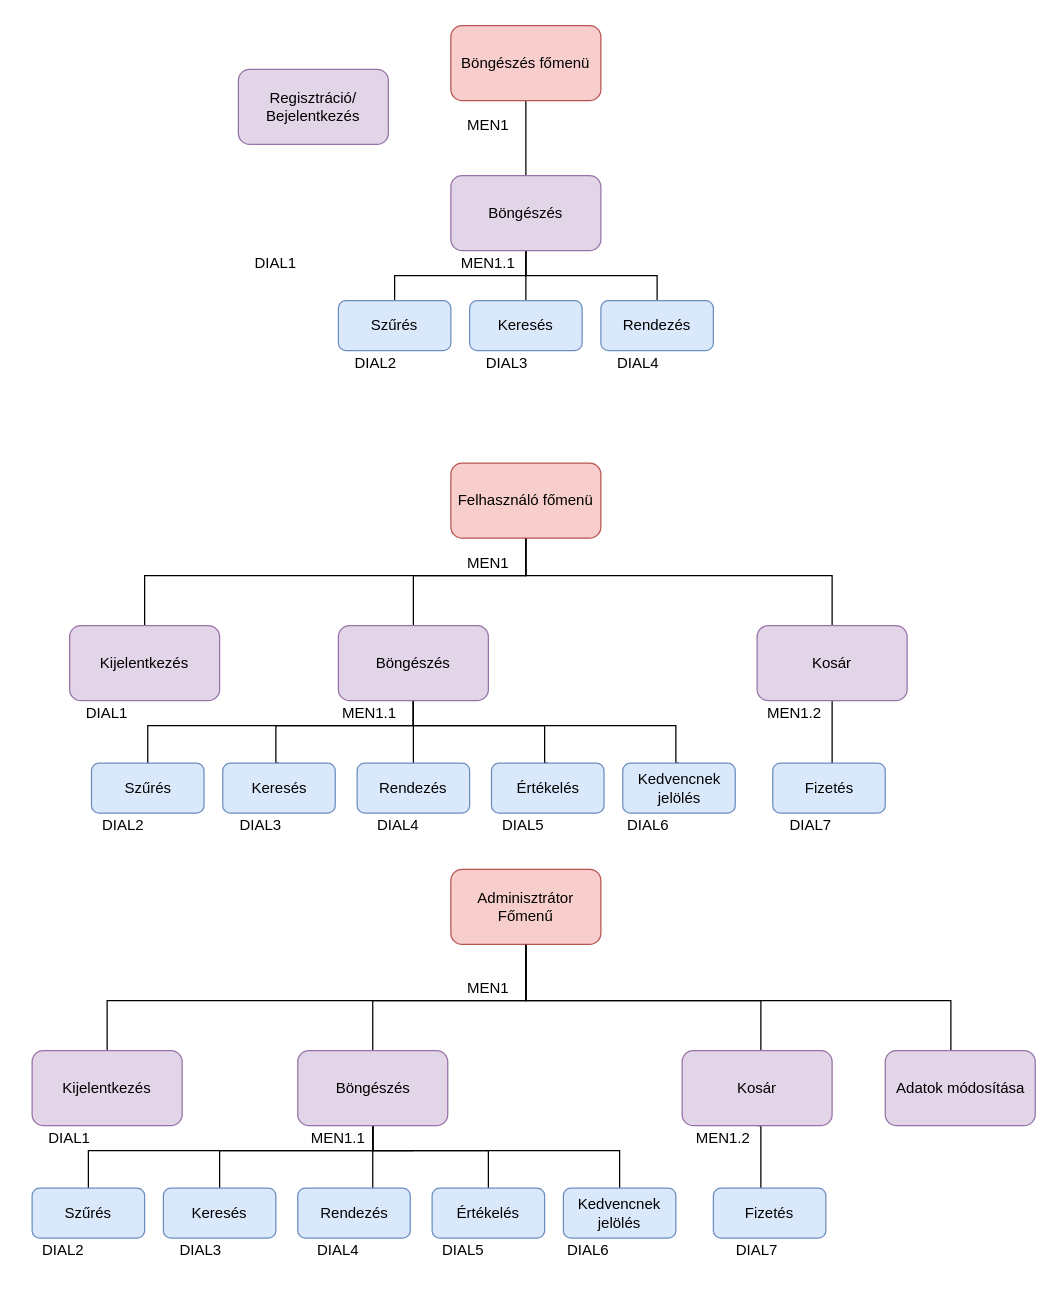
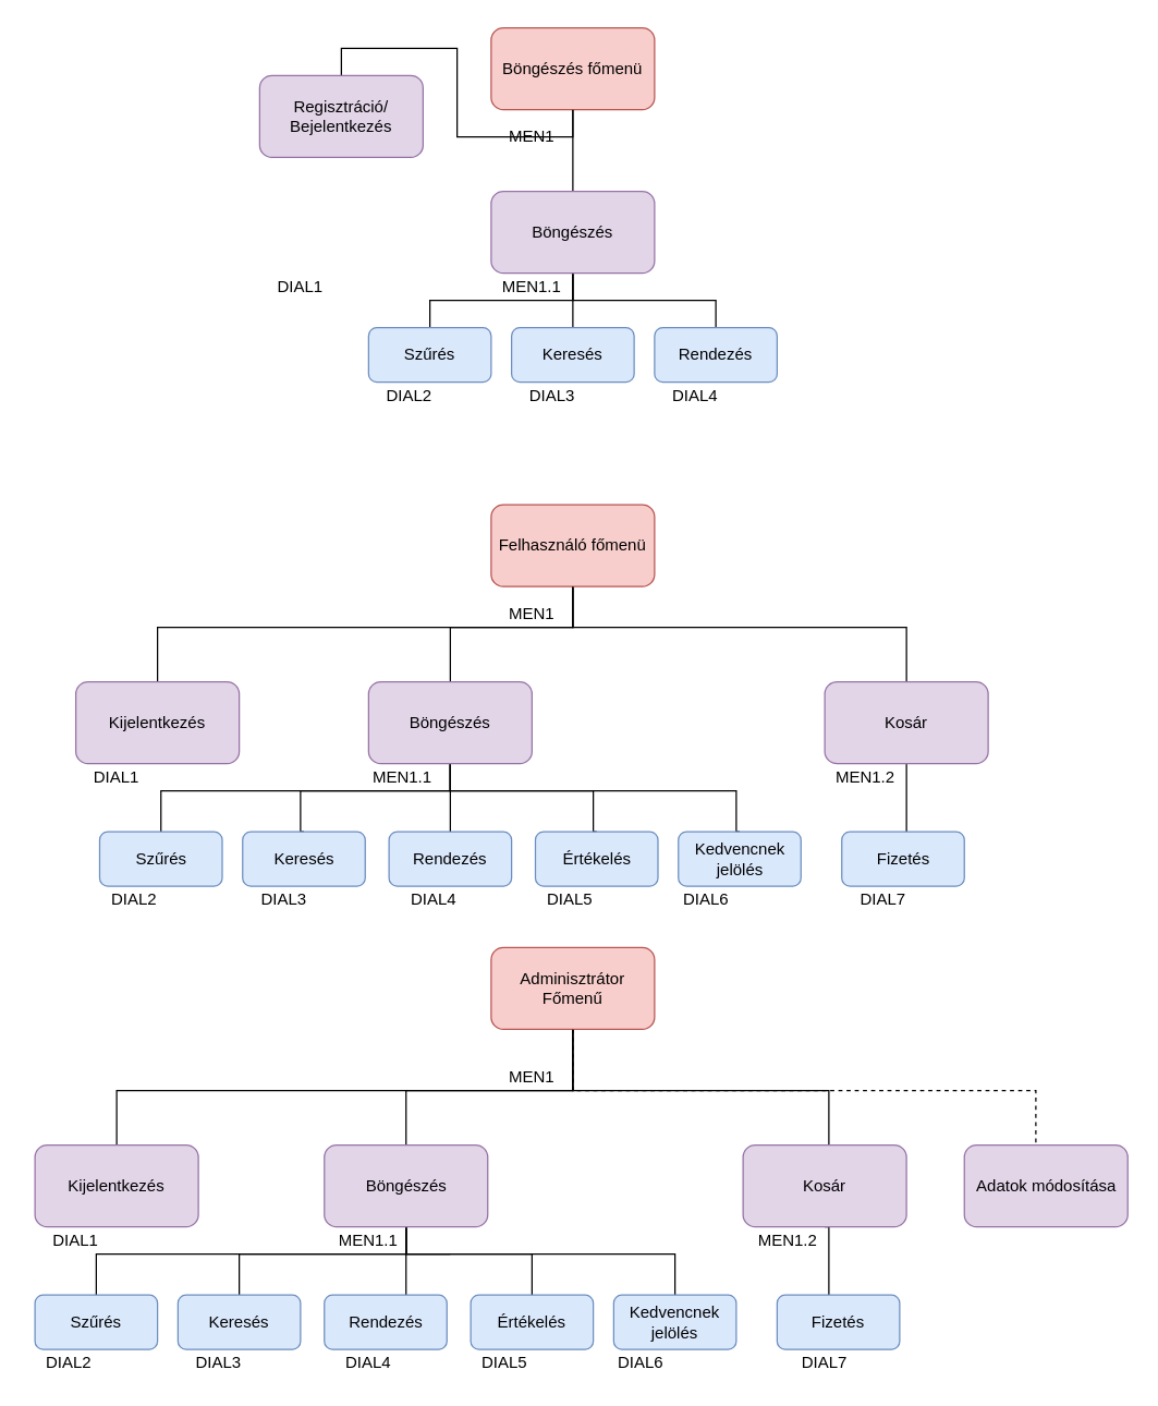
  <mxCell id="0" />
  <mxCell id="1" parent="0" />
  <mxCell id="2" style="edgeStyle=orthogonalEdgeStyle;rounded=0;orthogonalLoop=1;jettySize=auto;html=1;exitX=0.5;exitY=1;exitDx=0;exitDy=0;entryX=0.5;entryY=0;entryDx=0;entryDy=0;endArrow=none;endFill=0;" edge="1" parent="1" source="3" target="9"><mxGeometry relative="1" as="geometry" /></mxCell>
  <mxCell id="3" value="Böngészés főmenü" style="rounded=1;whiteSpace=wrap;html=1;fillColor=#f8cecc;strokeColor=#b85450;" vertex="1" parent="1"><mxGeometry x="360" y="20" width="120" height="60" as="geometry" /></mxCell>
+ <mxCell id="4" style="edgeStyle=orthogonalEdgeStyle;rounded=0;orthogonalLoop=1;jettySize=auto;html=1;exitX=0.5;exitY=0;exitDx=0;exitDy=0;entryX=0.5;entryY=1;entryDx=0;entryDy=0;endArrow=none;endFill=0;" edge="1" parent="1" source="5" target="3"><mxGeometry relative="1" as="geometry" /></mxCell>
  <mxCell id="5" value="Regisztráció/&lt;br&gt;Bejelentkezés" style="rounded=1;whiteSpace=wrap;html=1;fillColor=#e1d5e7;strokeColor=#9673a6;" vertex="1" parent="1"><mxGeometry x="190" y="55" width="120" height="60" as="geometry" /></mxCell>
  <mxCell id="6" style="edgeStyle=orthogonalEdgeStyle;rounded=0;orthogonalLoop=1;jettySize=auto;html=1;exitX=0.5;exitY=1;exitDx=0;exitDy=0;entryX=0.5;entryY=0;entryDx=0;entryDy=0;endArrow=none;endFill=0;" edge="1" parent="1" source="9" target="10"><mxGeometry relative="1" as="geometry"><Array as="points"><mxPoint x="420" y="220" /><mxPoint x="315" y="220" /></Array></mxGeometry></mxCell>
  <mxCell id="7" style="edgeStyle=orthogonalEdgeStyle;rounded=0;orthogonalLoop=1;jettySize=auto;html=1;exitX=0.5;exitY=1;exitDx=0;exitDy=0;entryX=0.5;entryY=0;entryDx=0;entryDy=0;endArrow=none;endFill=0;" edge="1" parent="1" source="9" target="11"><mxGeometry relative="1" as="geometry" /></mxCell>
  <mxCell id="8" style="edgeStyle=orthogonalEdgeStyle;rounded=0;orthogonalLoop=1;jettySize=auto;html=1;exitX=0.5;exitY=1;exitDx=0;exitDy=0;entryX=0.5;entryY=0;entryDx=0;entryDy=0;endArrow=none;endFill=0;" edge="1" parent="1" source="9" target="12"><mxGeometry relative="1" as="geometry"><Array as="points"><mxPoint x="420" y="220" /><mxPoint x="525" y="220" /></Array></mxGeometry></mxCell>
  <mxCell id="9" value="Böngészés" style="rounded=1;whiteSpace=wrap;html=1;fillColor=#e1d5e7;strokeColor=#9673a6;" vertex="1" parent="1"><mxGeometry x="360" y="140" width="120" height="60" as="geometry" /></mxCell>
  <mxCell id="10" value="Szűrés" style="rounded=1;whiteSpace=wrap;html=1;fillColor=#dae8fc;strokeColor=#6c8ebf;" vertex="1" parent="1"><mxGeometry x="270" y="240" width="90" height="40" as="geometry" /></mxCell>
  <mxCell id="11" value="Keresés" style="rounded=1;whiteSpace=wrap;html=1;fillColor=#dae8fc;strokeColor=#6c8ebf;" vertex="1" parent="1"><mxGeometry x="375" y="240" width="90" height="40" as="geometry" /></mxCell>
  <mxCell id="12" value="Rendezés" style="rounded=1;whiteSpace=wrap;html=1;fillColor=#dae8fc;strokeColor=#6c8ebf;" vertex="1" parent="1"><mxGeometry x="480" y="240" width="90" height="40" as="geometry" /></mxCell>
  <mxCell id="13" value="MEN1" style="text;strokeColor=none;align=center;fillColor=none;html=1;verticalAlign=middle;whiteSpace=wrap;rounded=0;" vertex="1" parent="1"><mxGeometry x="360" y="90" width="60" height="20" as="geometry" /></mxCell>
  <mxCell id="14" value="MEN1.1" style="text;strokeColor=none;align=center;fillColor=none;html=1;verticalAlign=middle;whiteSpace=wrap;rounded=0;" vertex="1" parent="1"><mxGeometry x="360" y="200" width="60" height="20" as="geometry" /></mxCell>
  <mxCell id="15" value="DIAL1" style="text;strokeColor=none;align=center;fillColor=none;html=1;verticalAlign=middle;whiteSpace=wrap;rounded=0;" vertex="1" parent="1"><mxGeometry x="190" y="200" width="60" height="20" as="geometry" /></mxCell>
  <mxCell id="16" value="DIAL2" style="text;strokeColor=none;align=center;fillColor=none;html=1;verticalAlign=middle;whiteSpace=wrap;rounded=0;" vertex="1" parent="1"><mxGeometry x="270" y="280" width="60" height="20" as="geometry" /></mxCell>
  <mxCell id="17" value="DIAL3" style="text;strokeColor=none;align=center;fillColor=none;html=1;verticalAlign=middle;whiteSpace=wrap;rounded=0;" vertex="1" parent="1"><mxGeometry x="375" y="280" width="60" height="20" as="geometry" /></mxCell>
  <mxCell id="18" value="DIAL4" style="text;strokeColor=none;align=center;fillColor=none;html=1;verticalAlign=middle;whiteSpace=wrap;rounded=0;" vertex="1" parent="1"><mxGeometry x="480" y="280" width="60" height="20" as="geometry" /></mxCell>
  <mxCell id="19" style="edgeStyle=orthogonalEdgeStyle;rounded=0;orthogonalLoop=1;jettySize=auto;html=1;exitX=0.5;exitY=1;exitDx=0;exitDy=0;entryX=0.5;entryY=0;entryDx=0;entryDy=0;endArrow=none;endFill=0;" edge="1" parent="1" source="21" target="29"><mxGeometry relative="1" as="geometry"><Array as="points"><mxPoint x="420" y="460" /><mxPoint x="330" y="460" /></Array></mxGeometry></mxCell>
  <mxCell id="20" style="edgeStyle=orthogonalEdgeStyle;rounded=0;orthogonalLoop=1;jettySize=auto;html=1;entryX=0.5;entryY=0;entryDx=0;entryDy=0;endArrow=none;endFill=0;" edge="1" parent="1" source="21" target="44"><mxGeometry relative="1" as="geometry"><Array as="points"><mxPoint x="420" y="460" /><mxPoint x="665" y="460" /></Array></mxGeometry></mxCell>
  <mxCell id="21" value="Felhasználó főmenü" style="rounded=1;whiteSpace=wrap;html=1;fillColor=#f8cecc;strokeColor=#b85450;" vertex="1" parent="1"><mxGeometry x="360" y="370" width="120" height="60" as="geometry" /></mxCell>
  <mxCell id="22" style="edgeStyle=orthogonalEdgeStyle;rounded=0;orthogonalLoop=1;jettySize=auto;html=1;exitX=0.5;exitY=0;exitDx=0;exitDy=0;entryX=0.5;entryY=1;entryDx=0;entryDy=0;endArrow=none;endFill=0;" edge="1" parent="1" source="23" target="21"><mxGeometry relative="1" as="geometry"><Array as="points"><mxPoint x="115" y="460" /><mxPoint x="420" y="460" /></Array></mxGeometry></mxCell>
  <mxCell id="23" value="Kijelentkezés" style="rounded=1;whiteSpace=wrap;html=1;fillColor=#e1d5e7;strokeColor=#9673a6;" vertex="1" parent="1"><mxGeometry x="55" y="500" width="120" height="60" as="geometry" /></mxCell>
  <mxCell id="24" style="edgeStyle=orthogonalEdgeStyle;rounded=0;orthogonalLoop=1;jettySize=auto;html=1;exitX=0.5;exitY=1;exitDx=0;exitDy=0;entryX=0.5;entryY=0;entryDx=0;entryDy=0;endArrow=none;endFill=0;" edge="1" parent="1" source="29" target="30"><mxGeometry relative="1" as="geometry"><Array as="points"><mxPoint x="285" y="580" /><mxPoint x="180" y="580" /></Array></mxGeometry></mxCell>
  <mxCell id="25" style="edgeStyle=orthogonalEdgeStyle;rounded=0;orthogonalLoop=1;jettySize=auto;html=1;exitX=0.5;exitY=1;exitDx=0;exitDy=0;entryX=0.5;entryY=0;entryDx=0;entryDy=0;endArrow=none;endFill=0;" edge="1" parent="1" source="29" target="31"><mxGeometry relative="1" as="geometry"><Array as="points"><mxPoint x="330" y="580" /><mxPoint x="220" y="580" /></Array></mxGeometry></mxCell>
  <mxCell id="26" style="edgeStyle=orthogonalEdgeStyle;rounded=0;orthogonalLoop=1;jettySize=auto;html=1;endArrow=none;endFill=0;" edge="1" parent="1" source="29" target="32"><mxGeometry relative="1" as="geometry"><Array as="points"><mxPoint x="330" y="600" /><mxPoint x="330" y="600" /></Array></mxGeometry></mxCell>
  <mxCell id="27" style="edgeStyle=orthogonalEdgeStyle;rounded=0;orthogonalLoop=1;jettySize=auto;html=1;exitX=0.5;exitY=1;exitDx=0;exitDy=0;entryX=0.5;entryY=0;entryDx=0;entryDy=0;endArrow=none;endFill=0;" edge="1" parent="1" source="29" target="39"><mxGeometry relative="1" as="geometry"><Array as="points"><mxPoint x="330" y="580" /><mxPoint x="435" y="580" /></Array></mxGeometry></mxCell>
  <mxCell id="28" style="edgeStyle=orthogonalEdgeStyle;rounded=0;orthogonalLoop=1;jettySize=auto;html=1;exitX=0.5;exitY=1;exitDx=0;exitDy=0;entryX=0.5;entryY=0;entryDx=0;entryDy=0;endArrow=none;endFill=0;" edge="1" parent="1" source="29" target="40"><mxGeometry relative="1" as="geometry"><Array as="points"><mxPoint x="330" y="580" /><mxPoint x="540" y="580" /><mxPoint x="540" y="610" /></Array></mxGeometry></mxCell>
  <mxCell id="29" value="Böngészés" style="rounded=1;whiteSpace=wrap;html=1;fillColor=#e1d5e7;strokeColor=#9673a6;" vertex="1" parent="1"><mxGeometry x="270" y="500" width="120" height="60" as="geometry" /></mxCell>
  <mxCell id="30" value="Szűrés" style="rounded=1;whiteSpace=wrap;html=1;fillColor=#dae8fc;strokeColor=#6c8ebf;" vertex="1" parent="1"><mxGeometry x="72.5" y="610" width="90" height="40" as="geometry" /></mxCell>
  <mxCell id="31" value="Keresés" style="rounded=1;whiteSpace=wrap;html=1;fillColor=#dae8fc;strokeColor=#6c8ebf;" vertex="1" parent="1"><mxGeometry x="177.5" y="610" width="90" height="40" as="geometry" /></mxCell>
  <mxCell id="32" value="Rendezés" style="rounded=1;whiteSpace=wrap;html=1;fillColor=#dae8fc;strokeColor=#6c8ebf;" vertex="1" parent="1"><mxGeometry x="285" y="610" width="90" height="40" as="geometry" /></mxCell>
  <mxCell id="33" value="MEN1" style="text;strokeColor=none;align=center;fillColor=none;html=1;verticalAlign=middle;whiteSpace=wrap;rounded=0;" vertex="1" parent="1"><mxGeometry x="360" y="440" width="60" height="20" as="geometry" /></mxCell>
  <mxCell id="34" value="MEN1.1" style="text;strokeColor=none;align=center;fillColor=none;html=1;verticalAlign=middle;whiteSpace=wrap;rounded=0;" vertex="1" parent="1"><mxGeometry x="265" y="560" width="60" height="20" as="geometry" /></mxCell>
  <mxCell id="35" value="DIAL1" style="text;strokeColor=none;align=center;fillColor=none;html=1;verticalAlign=middle;whiteSpace=wrap;rounded=0;" vertex="1" parent="1"><mxGeometry x="55" y="560" width="60" height="20" as="geometry" /></mxCell>
  <mxCell id="36" value="DIAL2" style="text;strokeColor=none;align=center;fillColor=none;html=1;verticalAlign=middle;whiteSpace=wrap;rounded=0;" vertex="1" parent="1"><mxGeometry x="67.5" y="650" width="60" height="20" as="geometry" /></mxCell>
  <mxCell id="37" value="DIAL3" style="text;strokeColor=none;align=center;fillColor=none;html=1;verticalAlign=middle;whiteSpace=wrap;rounded=0;" vertex="1" parent="1"><mxGeometry x="177.5" y="650" width="60" height="20" as="geometry" /></mxCell>
  <mxCell id="38" value="DIAL4" style="text;strokeColor=none;align=center;fillColor=none;html=1;verticalAlign=middle;whiteSpace=wrap;rounded=0;" vertex="1" parent="1"><mxGeometry x="287.5" y="650" width="60" height="20" as="geometry" /></mxCell>
  <mxCell id="39" value="Értékelés" style="rounded=1;whiteSpace=wrap;html=1;fillColor=#dae8fc;strokeColor=#6c8ebf;" vertex="1" parent="1"><mxGeometry x="392.5" y="610" width="90" height="40" as="geometry" /></mxCell>
  <mxCell id="40" value="Kedvencnek&lt;br&gt;jelölés" style="rounded=1;whiteSpace=wrap;html=1;fillColor=#dae8fc;strokeColor=#6c8ebf;" vertex="1" parent="1"><mxGeometry x="497.5" y="610" width="90" height="40" as="geometry" /></mxCell>
  <mxCell id="41" value="DIAL5" style="text;strokeColor=none;align=center;fillColor=none;html=1;verticalAlign=middle;whiteSpace=wrap;rounded=0;" vertex="1" parent="1"><mxGeometry x="387.5" y="650" width="60" height="20" as="geometry" /></mxCell>
  <mxCell id="42" value="DIAL6" style="text;strokeColor=none;align=center;fillColor=none;html=1;verticalAlign=middle;whiteSpace=wrap;rounded=0;" vertex="1" parent="1"><mxGeometry x="487.5" y="650" width="60" height="20" as="geometry" /></mxCell>
  <mxCell id="43" style="edgeStyle=orthogonalEdgeStyle;rounded=0;orthogonalLoop=1;jettySize=auto;html=1;exitX=0.5;exitY=1;exitDx=0;exitDy=0;endArrow=none;endFill=0;" edge="1" parent="1" source="44" target="45"><mxGeometry relative="1" as="geometry"><Array as="points"><mxPoint x="665" y="600" /><mxPoint x="665" y="600" /></Array></mxGeometry></mxCell>
  <mxCell id="44" value="Kosár" style="rounded=1;whiteSpace=wrap;html=1;fillColor=#e1d5e7;strokeColor=#9673a6;" vertex="1" parent="1"><mxGeometry x="605" y="500" width="120" height="60" as="geometry" /></mxCell>
  <mxCell id="45" value="Fizetés" style="rounded=1;whiteSpace=wrap;html=1;fillColor=#dae8fc;strokeColor=#6c8ebf;" vertex="1" parent="1"><mxGeometry x="617.5" y="610" width="90" height="40" as="geometry" /></mxCell>
  <mxCell id="46" value="MEN1.2" style="text;strokeColor=none;align=center;fillColor=none;html=1;verticalAlign=middle;whiteSpace=wrap;rounded=0;" vertex="1" parent="1"><mxGeometry x="605" y="560" width="60" height="20" as="geometry" /></mxCell>
  <mxCell id="47" value="DIAL7" style="text;strokeColor=none;align=center;fillColor=none;html=1;verticalAlign=middle;whiteSpace=wrap;rounded=0;" vertex="1" parent="1"><mxGeometry x="617.5" y="650" width="60" height="20" as="geometry" /></mxCell>
  <mxCell id="48" style="edgeStyle=orthogonalEdgeStyle;rounded=0;orthogonalLoop=1;jettySize=auto;html=1;exitX=0.5;exitY=1;exitDx=0;exitDy=0;entryX=0.5;entryY=0;entryDx=0;entryDy=0;endArrow=none;endFill=0;" edge="1" parent="1" source="51" target="59"><mxGeometry relative="1" as="geometry"><Array as="points"><mxPoint x="420" y="800" /><mxPoint x="298" y="800" /><mxPoint x="298" y="840" /></Array></mxGeometry></mxCell>
  <mxCell id="49" style="edgeStyle=orthogonalEdgeStyle;rounded=0;orthogonalLoop=1;jettySize=auto;html=1;entryX=0.5;entryY=0;entryDx=0;entryDy=0;endArrow=none;endFill=0;" edge="1" parent="1" source="51" target="74"><mxGeometry relative="1" as="geometry"><Array as="points"><mxPoint x="420" y="800" /><mxPoint x="608" y="800" /><mxPoint x="608" y="840" /></Array></mxGeometry></mxCell>
- <mxCell id="50" style="edgeStyle=orthogonalEdgeStyle;rounded=0;orthogonalLoop=1;jettySize=auto;html=1;exitX=0.5;exitY=1;exitDx=0;exitDy=0;entryX=0.5;entryY=0;entryDx=0;entryDy=0;endArrow=none;endFill=0;" edge="1" parent="1" source="51" target="78"><mxGeometry relative="1" as="geometry"><Array as="points"><mxPoint x="420" y="800" /><mxPoint x="760" y="800" /></Array></mxGeometry></mxCell>
+ <mxCell id="50" style="edgeStyle=orthogonalEdgeStyle;rounded=0;orthogonalLoop=1;jettySize=auto;html=1;exitX=0.5;exitY=1;exitDx=0;exitDy=0;entryX=0.5;entryY=0;entryDx=0;entryDy=0;endArrow=none;endFill=0;dashed=1;" edge="1" parent="1" source="51" target="78"><mxGeometry relative="1" as="geometry"><Array as="points"><mxPoint x="420" y="800" /><mxPoint x="760" y="800" /></Array></mxGeometry></mxCell>
  <mxCell id="51" value="Adminisztrátor&lt;br&gt;Főmenű" style="rounded=1;whiteSpace=wrap;html=1;fillColor=#f8cecc;strokeColor=#b85450;" vertex="1" parent="1"><mxGeometry x="360" y="695" width="120" height="60" as="geometry" /></mxCell>
  <mxCell id="52" style="edgeStyle=orthogonalEdgeStyle;rounded=0;orthogonalLoop=1;jettySize=auto;html=1;exitX=0.5;exitY=0;exitDx=0;exitDy=0;entryX=0.5;entryY=1;entryDx=0;entryDy=0;endArrow=none;endFill=0;" edge="1" parent="1" source="53" target="51"><mxGeometry relative="1" as="geometry"><Array as="points"><mxPoint x="85" y="800" /><mxPoint x="420" y="800" /></Array></mxGeometry></mxCell>
  <mxCell id="53" value="Kijelentkezés" style="rounded=1;whiteSpace=wrap;html=1;fillColor=#e1d5e7;strokeColor=#9673a6;" vertex="1" parent="1"><mxGeometry x="25" y="840" width="120" height="60" as="geometry" /></mxCell>
  <mxCell id="54" style="edgeStyle=orthogonalEdgeStyle;rounded=0;orthogonalLoop=1;jettySize=auto;html=1;exitX=0.5;exitY=1;exitDx=0;exitDy=0;entryX=0.5;entryY=0;entryDx=0;entryDy=0;endArrow=none;endFill=0;" edge="1" parent="1" source="59" target="60"><mxGeometry relative="1" as="geometry"><Array as="points"><mxPoint x="285" y="920" /><mxPoint x="180" y="920" /></Array></mxGeometry></mxCell>
  <mxCell id="55" style="edgeStyle=orthogonalEdgeStyle;rounded=0;orthogonalLoop=1;jettySize=auto;html=1;exitX=0.5;exitY=1;exitDx=0;exitDy=0;entryX=0.5;entryY=0;entryDx=0;entryDy=0;endArrow=none;endFill=0;" edge="1" parent="1" source="59" target="61"><mxGeometry relative="1" as="geometry"><Array as="points"><mxPoint x="330" y="920" /><mxPoint x="220" y="920" /></Array></mxGeometry></mxCell>
  <mxCell id="56" style="edgeStyle=orthogonalEdgeStyle;rounded=0;orthogonalLoop=1;jettySize=auto;html=1;endArrow=none;endFill=0;" edge="1" parent="1" source="59" target="62"><mxGeometry relative="1" as="geometry"><Array as="points"><mxPoint x="298" y="950" /><mxPoint x="298" y="950" /></Array></mxGeometry></mxCell>
  <mxCell id="57" style="edgeStyle=orthogonalEdgeStyle;rounded=0;orthogonalLoop=1;jettySize=auto;html=1;exitX=0.5;exitY=1;exitDx=0;exitDy=0;entryX=0.5;entryY=0;entryDx=0;entryDy=0;endArrow=none;endFill=0;" edge="1" parent="1" source="59" target="69"><mxGeometry relative="1" as="geometry"><Array as="points"><mxPoint x="330" y="920" /><mxPoint x="435" y="920" /></Array></mxGeometry></mxCell>
  <mxCell id="58" style="edgeStyle=orthogonalEdgeStyle;rounded=0;orthogonalLoop=1;jettySize=auto;html=1;exitX=0.5;exitY=1;exitDx=0;exitDy=0;entryX=0.5;entryY=0;entryDx=0;entryDy=0;endArrow=none;endFill=0;" edge="1" parent="1" source="59" target="70"><mxGeometry relative="1" as="geometry"><Array as="points"><mxPoint x="298" y="920" /><mxPoint x="495" y="920" /></Array></mxGeometry></mxCell>
  <mxCell id="59" value="Böngészés" style="rounded=1;whiteSpace=wrap;html=1;fillColor=#e1d5e7;strokeColor=#9673a6;" vertex="1" parent="1"><mxGeometry x="237.5" y="840" width="120" height="60" as="geometry" /></mxCell>
  <mxCell id="60" value="Szűrés" style="rounded=1;whiteSpace=wrap;html=1;fillColor=#dae8fc;strokeColor=#6c8ebf;" vertex="1" parent="1"><mxGeometry x="25" y="950" width="90" height="40" as="geometry" /></mxCell>
  <mxCell id="61" value="Keresés" style="rounded=1;whiteSpace=wrap;html=1;fillColor=#dae8fc;strokeColor=#6c8ebf;" vertex="1" parent="1"><mxGeometry x="130" y="950" width="90" height="40" as="geometry" /></mxCell>
  <mxCell id="62" value="Rendezés" style="rounded=1;whiteSpace=wrap;html=1;fillColor=#dae8fc;strokeColor=#6c8ebf;" vertex="1" parent="1"><mxGeometry x="237.5" y="950" width="90" height="40" as="geometry" /></mxCell>
  <mxCell id="63" value="MEN1" style="text;strokeColor=none;align=center;fillColor=none;html=1;verticalAlign=middle;whiteSpace=wrap;rounded=0;" vertex="1" parent="1"><mxGeometry x="360" y="780" width="60" height="20" as="geometry" /></mxCell>
  <mxCell id="64" value="MEN1.1" style="text;strokeColor=none;align=center;fillColor=none;html=1;verticalAlign=middle;whiteSpace=wrap;rounded=0;" vertex="1" parent="1"><mxGeometry x="240" y="900" width="60" height="20" as="geometry" /></mxCell>
  <mxCell id="65" value="DIAL1" style="text;strokeColor=none;align=center;fillColor=none;html=1;verticalAlign=middle;whiteSpace=wrap;rounded=0;" vertex="1" parent="1"><mxGeometry x="25" y="900" width="60" height="20" as="geometry" /></mxCell>
  <mxCell id="66" value="DIAL2" style="text;strokeColor=none;align=center;fillColor=none;html=1;verticalAlign=middle;whiteSpace=wrap;rounded=0;" vertex="1" parent="1"><mxGeometry x="20" y="990" width="60" height="20" as="geometry" /></mxCell>
  <mxCell id="67" value="DIAL3" style="text;strokeColor=none;align=center;fillColor=none;html=1;verticalAlign=middle;whiteSpace=wrap;rounded=0;" vertex="1" parent="1"><mxGeometry x="130" y="990" width="60" height="20" as="geometry" /></mxCell>
  <mxCell id="68" value="DIAL4" style="text;strokeColor=none;align=center;fillColor=none;html=1;verticalAlign=middle;whiteSpace=wrap;rounded=0;" vertex="1" parent="1"><mxGeometry x="240" y="990" width="60" height="20" as="geometry" /></mxCell>
  <mxCell id="69" value="Értékelés" style="rounded=1;whiteSpace=wrap;html=1;fillColor=#dae8fc;strokeColor=#6c8ebf;" vertex="1" parent="1"><mxGeometry x="345" y="950" width="90" height="40" as="geometry" /></mxCell>
  <mxCell id="70" value="Kedvencnek&lt;br&gt;jelölés" style="rounded=1;whiteSpace=wrap;html=1;fillColor=#dae8fc;strokeColor=#6c8ebf;" vertex="1" parent="1"><mxGeometry x="450" y="950" width="90" height="40" as="geometry" /></mxCell>
  <mxCell id="71" value="DIAL5" style="text;strokeColor=none;align=center;fillColor=none;html=1;verticalAlign=middle;whiteSpace=wrap;rounded=0;" vertex="1" parent="1"><mxGeometry x="340" y="990" width="60" height="20" as="geometry" /></mxCell>
  <mxCell id="72" value="DIAL6" style="text;strokeColor=none;align=center;fillColor=none;html=1;verticalAlign=middle;whiteSpace=wrap;rounded=0;" vertex="1" parent="1"><mxGeometry x="440" y="990" width="60" height="20" as="geometry" /></mxCell>
  <mxCell id="73" style="edgeStyle=orthogonalEdgeStyle;rounded=0;orthogonalLoop=1;jettySize=auto;html=1;exitX=0.5;exitY=1;exitDx=0;exitDy=0;endArrow=none;endFill=0;" edge="1" parent="1" source="74" target="75"><mxGeometry relative="1" as="geometry"><Array as="points"><mxPoint x="608" y="920" /><mxPoint x="608" y="920" /></Array></mxGeometry></mxCell>
  <mxCell id="74" value="Kosár" style="rounded=1;whiteSpace=wrap;html=1;fillColor=#e1d5e7;strokeColor=#9673a6;" vertex="1" parent="1"><mxGeometry x="545" y="840" width="120" height="60" as="geometry" /></mxCell>
  <mxCell id="75" value="Fizetés" style="rounded=1;whiteSpace=wrap;html=1;fillColor=#dae8fc;strokeColor=#6c8ebf;" vertex="1" parent="1"><mxGeometry x="570" y="950" width="90" height="40" as="geometry" /></mxCell>
  <mxCell id="76" value="MEN1.2" style="text;strokeColor=none;align=center;fillColor=none;html=1;verticalAlign=middle;whiteSpace=wrap;rounded=0;" vertex="1" parent="1"><mxGeometry x="547.5" y="900" width="60" height="20" as="geometry" /></mxCell>
  <mxCell id="77" value="DIAL7" style="text;strokeColor=none;align=center;fillColor=none;html=1;verticalAlign=middle;whiteSpace=wrap;rounded=0;" vertex="1" parent="1"><mxGeometry x="575" y="990" width="60" height="20" as="geometry" /></mxCell>
  <mxCell id="78" value="Adatok módosítása" style="rounded=1;whiteSpace=wrap;html=1;fillColor=#e1d5e7;strokeColor=#9673a6;" vertex="1" parent="1"><mxGeometry x="707.5" y="840" width="120" height="60" as="geometry" /></mxCell>
